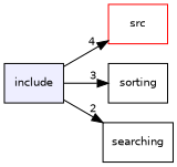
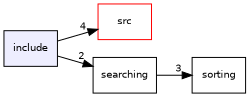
  digraph {
    compound=true
    rankdir=LR
    node [fontname=Helvetica fontsize=10 shape=box]
    edge [labeldistance=1.5 labelfontname=Helvetica labelfontsize=10]
    n1 [fillcolor="#eeeeff" label=include pencolor=black style=filled]
    n2 [color=red fillcolor=white label=src style=filled]
    n3 [label=sorting]
    n4 [label=searching]
    n1 -> n2 [headlabel=4]
-   n1 -> n3 [headlabel=3]
+   n4 -> n3 [headlabel=3]
    n1 -> n4 [headlabel=2]
  }
